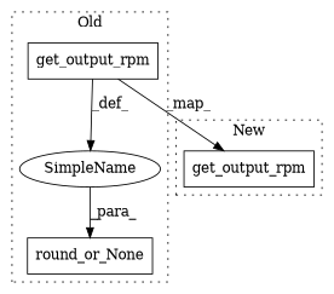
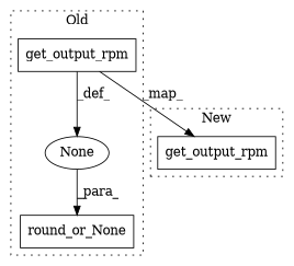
  digraph {
    node [a=32 l=16 shape=box]
    n1 [label=get_output_rpm s=7981]
-   n2 [a=42 label=SimpleName shape=ellipse l=""]
+   n2 [a=42 label=None shape=ellipse l=""]
    n3 [l="14,1" label=round_or_None s="7955,7997"]
    n4 [label=get_output_rpm s=8144]
    subgraph cluster_1 {
      label=Old
      style=dotted
      n1
      n2
      n3
    }
    subgraph cluster_2 {
      label=New
      style=dotted
      n4
    }
    n1 -> n2 [label=_def_]
    n1 -> n4 [label=_map_]
    n2 -> n3 [label=_para_]
  }
